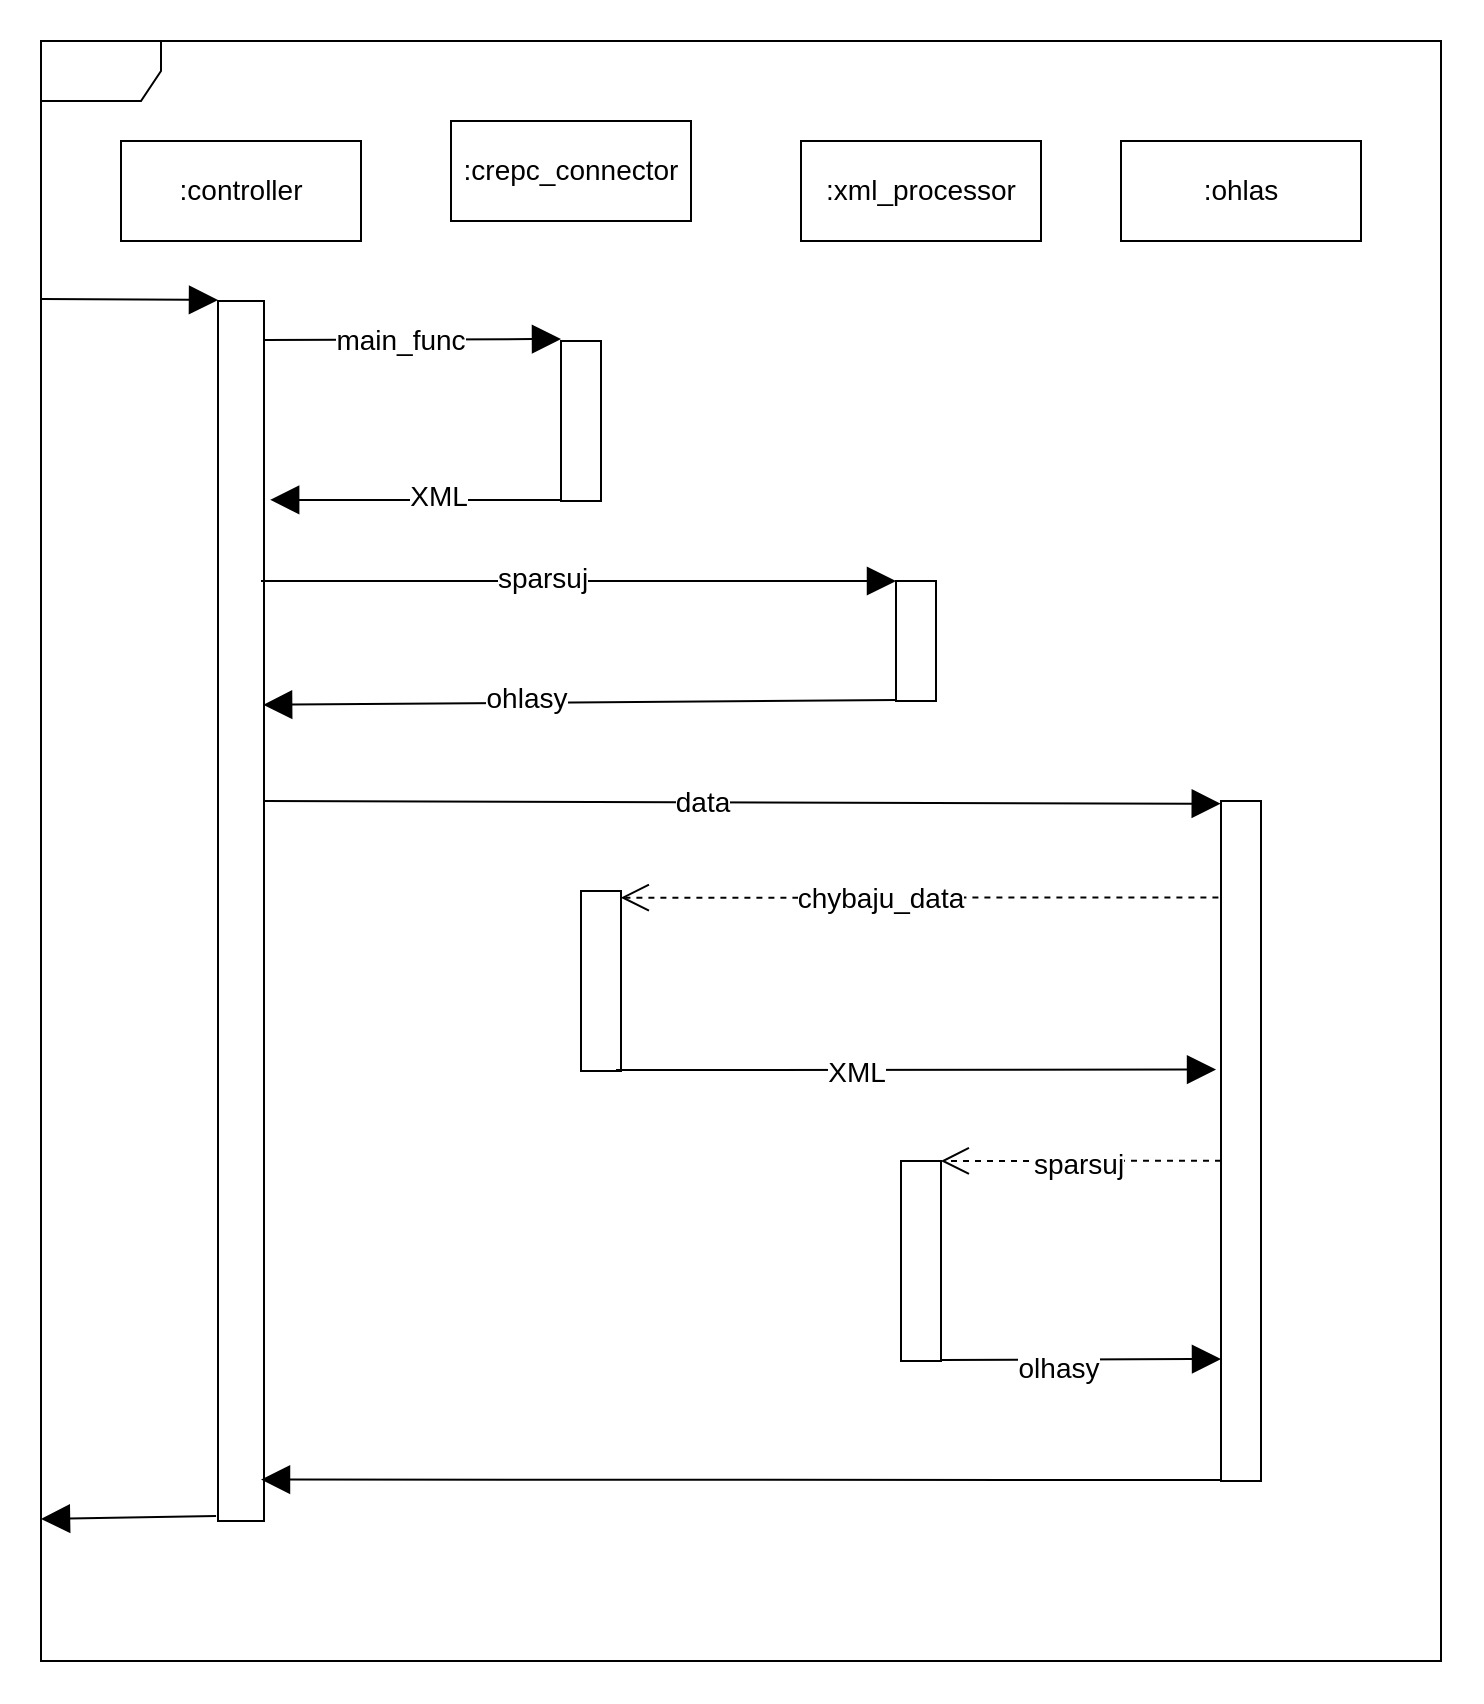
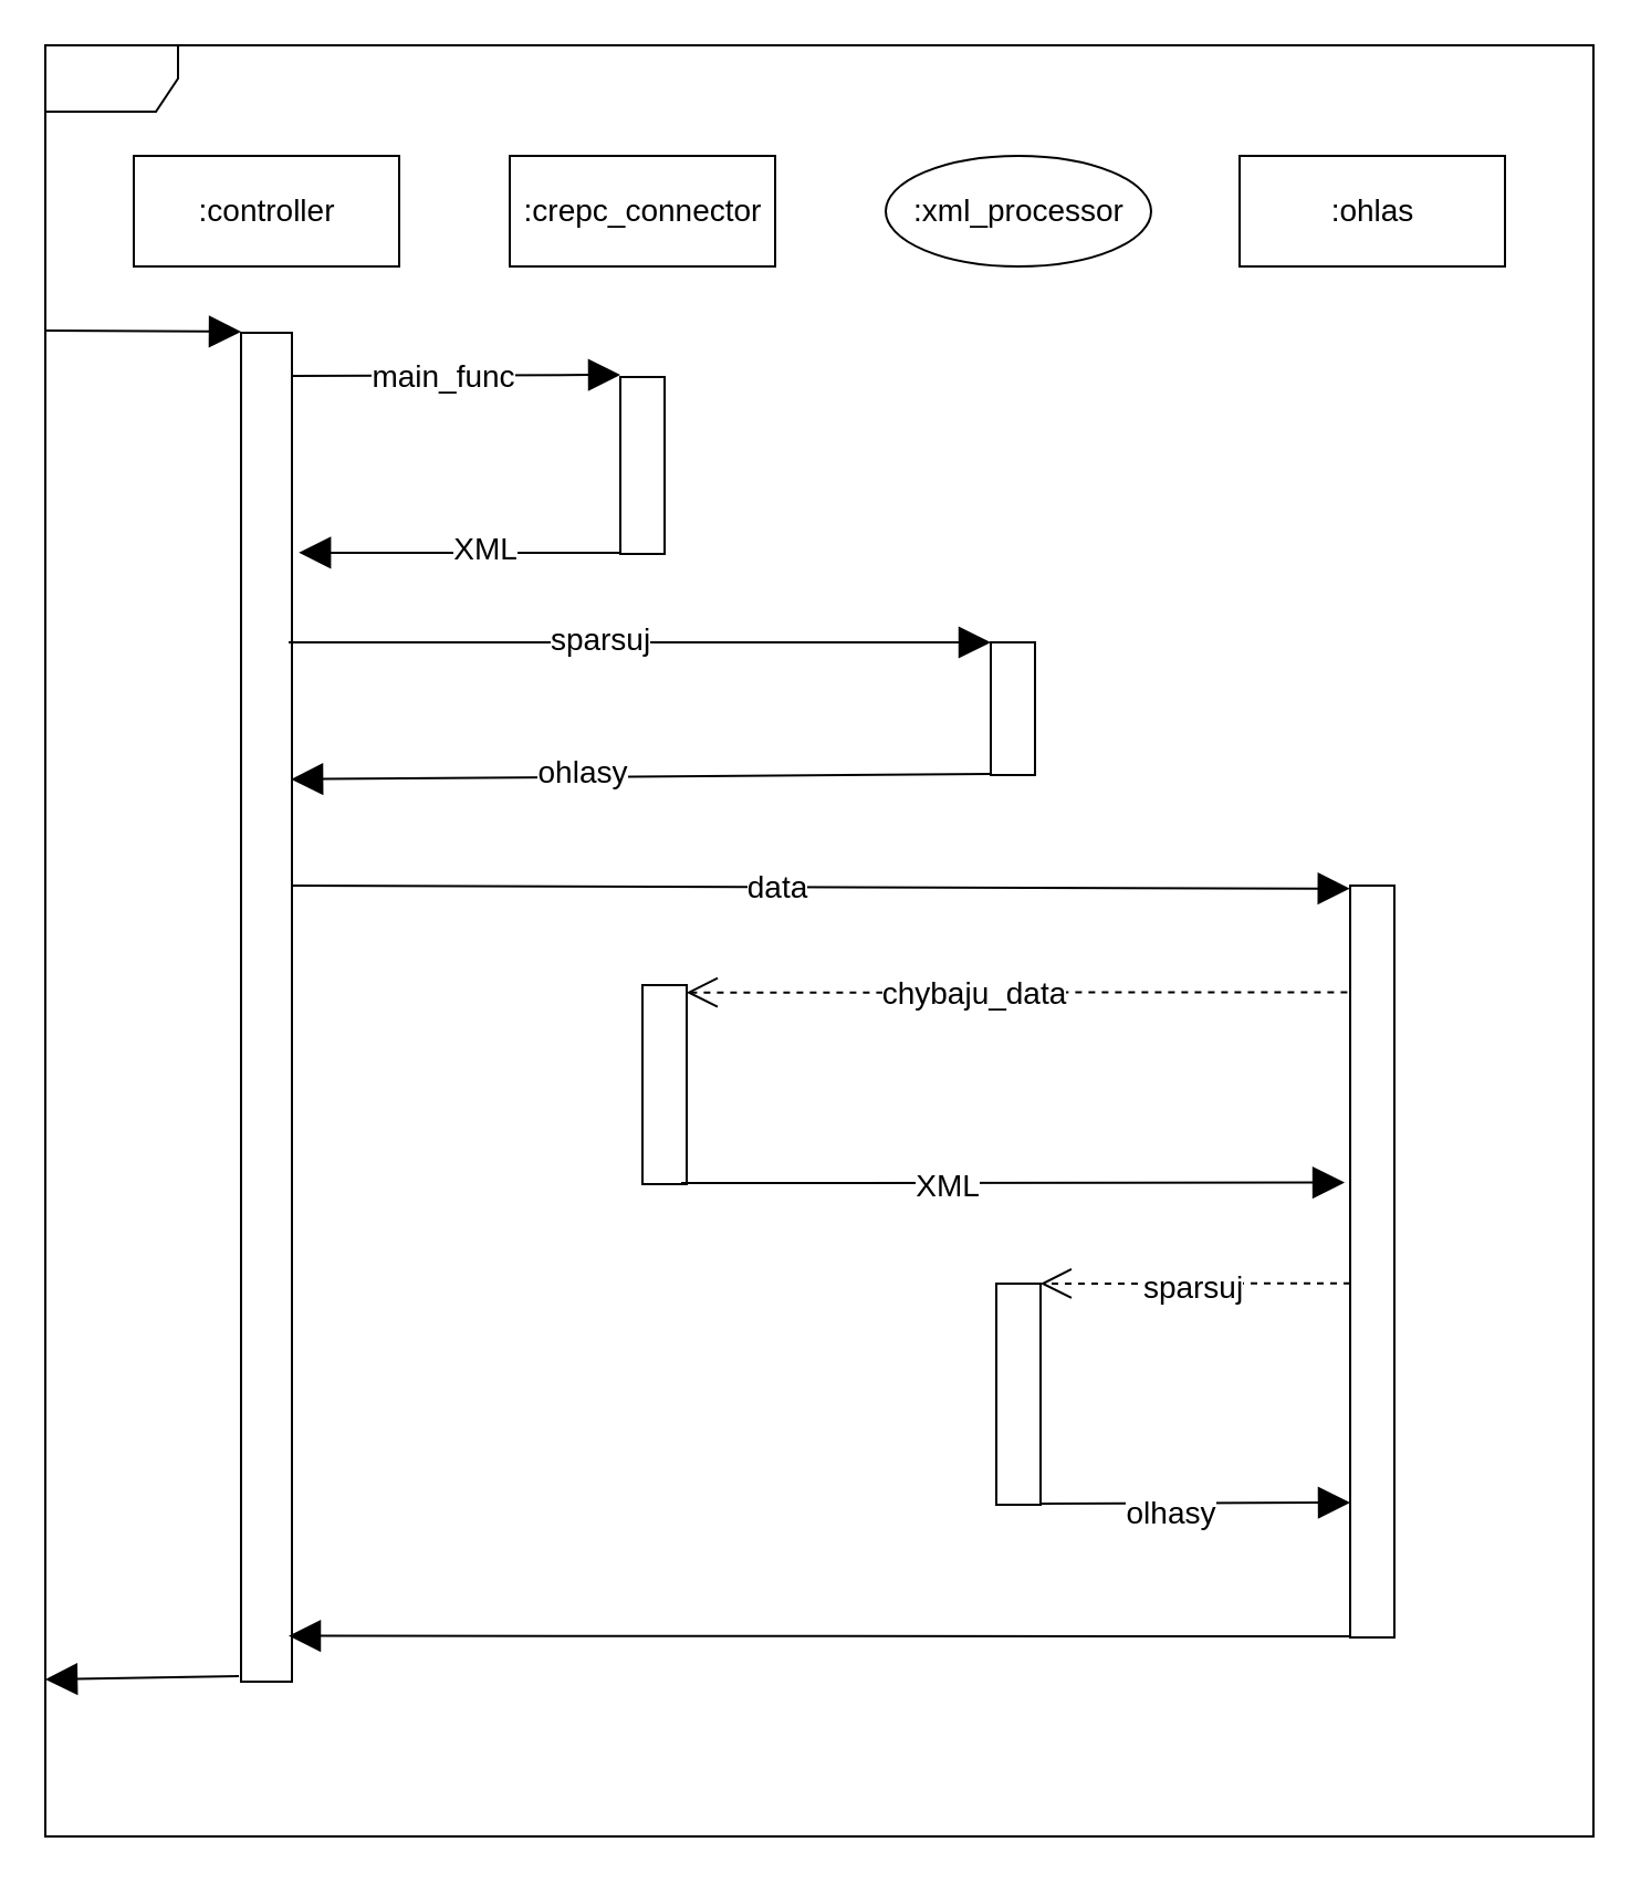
  <mxCell id="0" />
  <mxCell id="1" parent="0" />
  <mxCell id="2" value="" style="shape=umlFrame;whiteSpace=wrap;html=1;" vertex="1" parent="1"><mxGeometry x="20" y="20" width="700" height="810" as="geometry" /></mxCell>
  <mxCell id="3" value="" style="html=1;points=[];perimeter=orthogonalPerimeter;" vertex="1" parent="1"><mxGeometry x="108.5" y="150" width="23" height="610" as="geometry" /></mxCell>
  <mxCell id="4" value="" style="edgeStyle=orthogonalEdgeStyle;rounded=0;orthogonalLoop=1;jettySize=auto;html=1;" edge="1" parent="1"><mxGeometry relative="1" as="geometry"><mxPoint x="470" y="220" as="targetPoint" /></mxGeometry></mxCell>
  <mxCell id="5" value=":controller" style="html=1;fontSize=14;" vertex="1" parent="1"><mxGeometry x="60" y="70" width="120" height="50" as="geometry" /></mxCell>
  <mxCell id="6" value=":ohlas" style="html=1;fontSize=14;" vertex="1" parent="1"><mxGeometry x="560" y="70" width="120" height="50" as="geometry" /></mxCell>
- <mxCell id="7" value="&lt;div style=&quot;font-size: 14px&quot;&gt;:xml_processor&lt;/div&gt;" style="html=1;fontSize=14;" vertex="1" parent="1"><mxGeometry x="400" y="70" width="120" height="50" as="geometry" /></mxCell>
- <mxCell id="8" value=":crepc_connector" style="html=1;fontSize=14;" vertex="1" parent="1"><mxGeometry x="225" y="60" width="120" height="50" as="geometry" /></mxCell>
+ <mxCell id="7" value="&lt;div style=&quot;font-size: 14px&quot;&gt;:xml_processor&lt;/div&gt;" style="ellipse;html=1;fontSize=14;" vertex="1" parent="1"><mxGeometry x="400" y="70" width="120" height="50" as="geometry" /></mxCell>
+ <mxCell id="8" value=":crepc_connector" style="html=1;fontSize=14;" vertex="1" parent="1"><mxGeometry x="230" y="70" width="120" height="50" as="geometry" /></mxCell>
  <mxCell id="9" value="" style="html=1;points=[];perimeter=orthogonalPerimeter;fontSize=14;" vertex="1" parent="1"><mxGeometry x="280" y="170" width="20" height="80" as="geometry" /></mxCell>
  <mxCell id="10" value="" style="html=1;points=[];perimeter=orthogonalPerimeter;fontSize=14;" vertex="1" parent="1"><mxGeometry x="447.5" y="290" width="20" height="60" as="geometry" /></mxCell>
  <mxCell id="11" value="" style="html=1;points=[];perimeter=orthogonalPerimeter;fontSize=14;" vertex="1" parent="1"><mxGeometry x="610" y="400" width="20" height="340" as="geometry" /></mxCell>
  <mxCell id="12" value="" style="html=1;points=[];perimeter=orthogonalPerimeter;fontSize=14;" vertex="1" parent="1"><mxGeometry x="290" y="445" width="20" height="90" as="geometry" /></mxCell>
  <mxCell id="13" value="" style="html=1;points=[];perimeter=orthogonalPerimeter;fontSize=14;" vertex="1" parent="1"><mxGeometry x="450" y="580" width="20" height="100" as="geometry" /></mxCell>
  <mxCell id="14" value="" style="endArrow=block;endFill=1;endSize=12;html=1;fontSize=14;" edge="1" parent="1"><mxGeometry width="160" relative="1" as="geometry"><mxPoint x="20" y="149" as="sourcePoint" /><mxPoint x="108.5" y="149.5" as="targetPoint" /></mxGeometry></mxCell>
  <mxCell id="15" value="" style="endArrow=block;endFill=1;endSize=12;html=1;fontSize=14;exitX=-0.042;exitY=0.996;exitDx=0;exitDy=0;exitPerimeter=0;" edge="1" parent="1" source="3"><mxGeometry width="160" relative="1" as="geometry"><mxPoint x="102.5" y="758.5" as="sourcePoint" /><mxPoint x="20" y="759" as="targetPoint" /></mxGeometry></mxCell>
  <mxCell id="16" value="" style="endArrow=block;endFill=1;endSize=12;html=1;fontSize=14;" edge="1" parent="1"><mxGeometry width="160" relative="1" as="geometry"><mxPoint x="131.5" y="169.5" as="sourcePoint" /><mxPoint x="280" y="169" as="targetPoint" /></mxGeometry></mxCell>
  <mxCell id="17" value="main_func" style="text;html=1;resizable=0;points=[];align=center;verticalAlign=middle;labelBackgroundColor=#ffffff;fontSize=14;" vertex="1" connectable="0" parent="16"><mxGeometry x="-0.306" relative="1" as="geometry"><mxPoint x="16" as="offset" /></mxGeometry></mxCell>
  <mxCell id="18" value="" style="endArrow=block;endFill=1;endSize=12;html=1;fontSize=14;entryX=1.134;entryY=0.163;entryDx=0;entryDy=0;entryPerimeter=0;" edge="1" parent="1" target="3"><mxGeometry width="160" relative="1" as="geometry"><mxPoint x="280" y="249.5" as="sourcePoint" /><mxPoint x="440" y="249.5" as="targetPoint" /></mxGeometry></mxCell>
  <mxCell id="19" value="XML" style="text;html=1;resizable=0;points=[];align=center;verticalAlign=middle;labelBackgroundColor=#ffffff;fontSize=14;" vertex="1" connectable="0" parent="18"><mxGeometry x="-0.147" y="-2" relative="1" as="geometry"><mxPoint as="offset" /></mxGeometry></mxCell>
  <mxCell id="20" value="" style="endArrow=block;endFill=1;endSize=12;html=1;fontSize=14;" edge="1" parent="1" target="10"><mxGeometry width="160" relative="1" as="geometry"><mxPoint x="130" y="290" as="sourcePoint" /><mxPoint x="290" y="290" as="targetPoint" /></mxGeometry></mxCell>
  <mxCell id="21" value="sparsuj" style="text;html=1;resizable=0;points=[];align=center;verticalAlign=middle;labelBackgroundColor=#ffffff;fontSize=14;" vertex="1" connectable="0" parent="20"><mxGeometry x="-0.118" y="2" relative="1" as="geometry"><mxPoint as="offset" /></mxGeometry></mxCell>
  <mxCell id="22" value="" style="endArrow=block;endFill=1;endSize=12;html=1;fontSize=14;entryX=0.981;entryY=0.331;entryDx=0;entryDy=0;entryPerimeter=0;" edge="1" parent="1" target="3"><mxGeometry width="160" relative="1" as="geometry"><mxPoint x="447.5" y="349.5" as="sourcePoint" /><mxPoint x="607.5" y="349.5" as="targetPoint" /></mxGeometry></mxCell>
  <mxCell id="23" value="ohlasy" style="text;html=1;resizable=0;points=[];align=center;verticalAlign=middle;labelBackgroundColor=#ffffff;fontSize=14;" vertex="1" connectable="0" parent="22"><mxGeometry x="0.172" y="-2" relative="1" as="geometry"><mxPoint as="offset" /></mxGeometry></mxCell>
  <mxCell id="24" value="" style="endArrow=block;endFill=1;endSize=12;html=1;fontSize=14;entryX=-0.006;entryY=0.004;entryDx=0;entryDy=0;entryPerimeter=0;" edge="1" parent="1" target="11"><mxGeometry width="160" relative="1" as="geometry"><mxPoint x="131.5" y="400" as="sourcePoint" /><mxPoint x="291.5" y="400" as="targetPoint" /></mxGeometry></mxCell>
  <mxCell id="25" value="data" style="text;html=1;resizable=0;points=[];align=center;verticalAlign=middle;labelBackgroundColor=#ffffff;fontSize=14;" vertex="1" connectable="0" parent="24"><mxGeometry x="-0.195" y="1" relative="1" as="geometry"><mxPoint x="25.5" y="0.5" as="offset" /></mxGeometry></mxCell>
  <mxCell id="26" value="" style="endArrow=block;endFill=1;endSize=12;html=1;fontSize=14;entryX=-0.124;entryY=0.395;entryDx=0;entryDy=0;entryPerimeter=0;" edge="1" parent="1" target="11"><mxGeometry width="160" relative="1" as="geometry"><mxPoint x="307.5" y="534.5" as="sourcePoint" /><mxPoint x="467.5" y="534.5" as="targetPoint" /></mxGeometry></mxCell>
  <mxCell id="27" value="XML" style="text;html=1;resizable=0;points=[];align=center;verticalAlign=middle;labelBackgroundColor=#ffffff;fontSize=14;" vertex="1" connectable="0" parent="26"><mxGeometry x="-0.203" y="-1" relative="1" as="geometry"><mxPoint as="offset" /></mxGeometry></mxCell>
  <mxCell id="28" value="" style="endArrow=block;endFill=1;endSize=12;html=1;fontSize=14;" edge="1" parent="1"><mxGeometry width="160" relative="1" as="geometry"><mxPoint x="470" y="679.5" as="sourcePoint" /><mxPoint x="610" y="679" as="targetPoint" /></mxGeometry></mxCell>
  <mxCell id="29" value="olhasy" style="text;html=1;resizable=0;points=[];align=center;verticalAlign=middle;labelBackgroundColor=#ffffff;fontSize=14;" vertex="1" connectable="0" parent="28"><mxGeometry x="-0.172" y="-4" relative="1" as="geometry"><mxPoint as="offset" /></mxGeometry></mxCell>
  <mxCell id="30" value="" style="endArrow=block;endFill=1;endSize=12;html=1;fontSize=14;entryX=0.935;entryY=0.966;entryDx=0;entryDy=0;entryPerimeter=0;exitX=0.935;exitY=0.966;exitDx=0;exitDy=0;exitPerimeter=0;" edge="1" parent="1" target="3"><mxGeometry width="160" relative="1" as="geometry"><mxPoint x="610" y="739.5" as="sourcePoint" /><mxPoint x="770" y="739.5" as="targetPoint" /></mxGeometry></mxCell>
  <mxCell id="31" value="" style="endArrow=open;endFill=1;endSize=12;html=1;fontSize=14;entryX=0.994;entryY=0;entryDx=0;entryDy=0;entryPerimeter=0;exitX=0;exitY=0.529;exitDx=0;exitDy=0;exitPerimeter=0;dashed=1;" edge="1" parent="1" source="11" target="13"><mxGeometry width="160" relative="1" as="geometry"><mxPoint x="610" y="590.5" as="sourcePoint" /><mxPoint x="750" y="590" as="targetPoint" /></mxGeometry></mxCell>
  <mxCell id="32" value="sparsuj" style="text;html=1;resizable=0;points=[];align=center;verticalAlign=middle;labelBackgroundColor=#ffffff;fontSize=14;" vertex="1" connectable="0" parent="31"><mxGeometry x="0.285" y="2" relative="1" as="geometry"><mxPoint x="18" as="offset" /></mxGeometry></mxCell>
  <mxCell id="33" value="" style="endArrow=open;endFill=1;endSize=12;html=1;fontSize=14;entryX=0.994;entryY=0.037;entryDx=0;entryDy=0;entryPerimeter=0;exitX=-0.065;exitY=0.142;exitDx=0;exitDy=0;exitPerimeter=0;dashed=1;" edge="1" parent="1" source="11" target="12"><mxGeometry width="160" relative="1" as="geometry"><mxPoint x="610" y="440.5" as="sourcePoint" /><mxPoint x="750" y="440" as="targetPoint" /></mxGeometry></mxCell>
  <mxCell id="34" value="chybaju_data" style="text;html=1;resizable=0;points=[];align=center;verticalAlign=middle;labelBackgroundColor=#ffffff;fontSize=14;" vertex="1" connectable="0" parent="33"><mxGeometry x="0.129" relative="1" as="geometry"><mxPoint as="offset" /></mxGeometry></mxCell>
